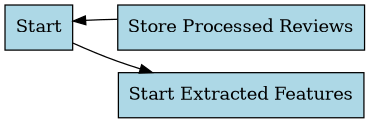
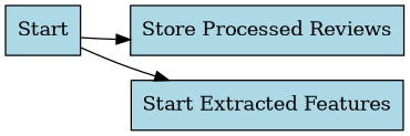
  digraph {
    rankdir=LR
    node [fillcolor=lightblue shape=box style=filled]
    n1 [label=Start]
    n2 [label="Store Processed Reviews"]
    n3 [label="Start Extracted Features"]
-   n2 -> n1
+   n1 -> n2
    n1 -> n3
  }
